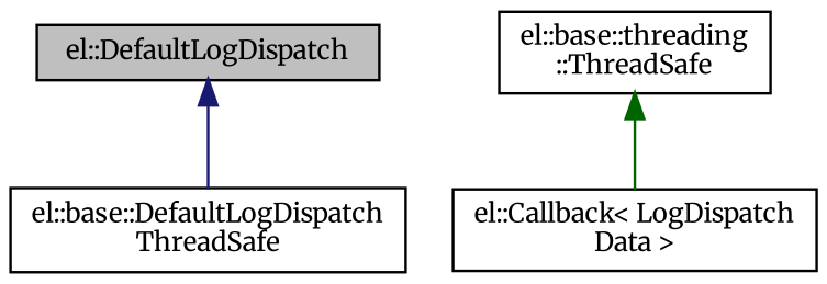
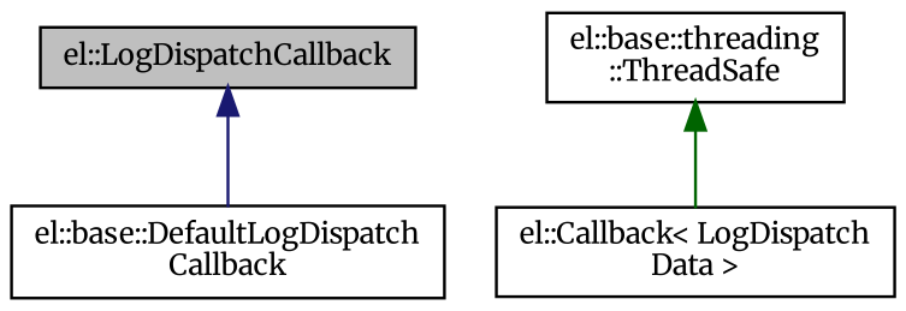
  digraph {
    fontname=Merriweather
    node [color=black fillcolor=white fontname=Merriweather fontsize=10 shape=record style=filled]
    edge [dir=back fontname=Merriweather fontsize=10 labelfontname=Helvetica labelfontsize=10 style=solid]
-   n1 [fillcolor=grey75 fontcolor=black height=0.2 label="el::DefaultLogDispatch" width=0.4]
-   n2 [height=0.2 label="el::base::DefaultLogDispatch\lThreadSafe" width=0.4]
+   n1 [fillcolor=grey75 fontcolor=black height=0.2 label="el::LogDispatchCallback" width=0.4]
+   n2 [height=0.2 label="el::base::DefaultLogDispatch\lCallback" width=0.4]
    n3 [height=0.2 label="el::Callback\< LogDispatch\lData \>" width=0.4]
    n4 [height=0.2 label="el::base::threading\l::ThreadSafe" width=0.4]
    n1 -> n2 [color=midnightblue]
    n4 -> n3 [color=darkgreen]
  }
